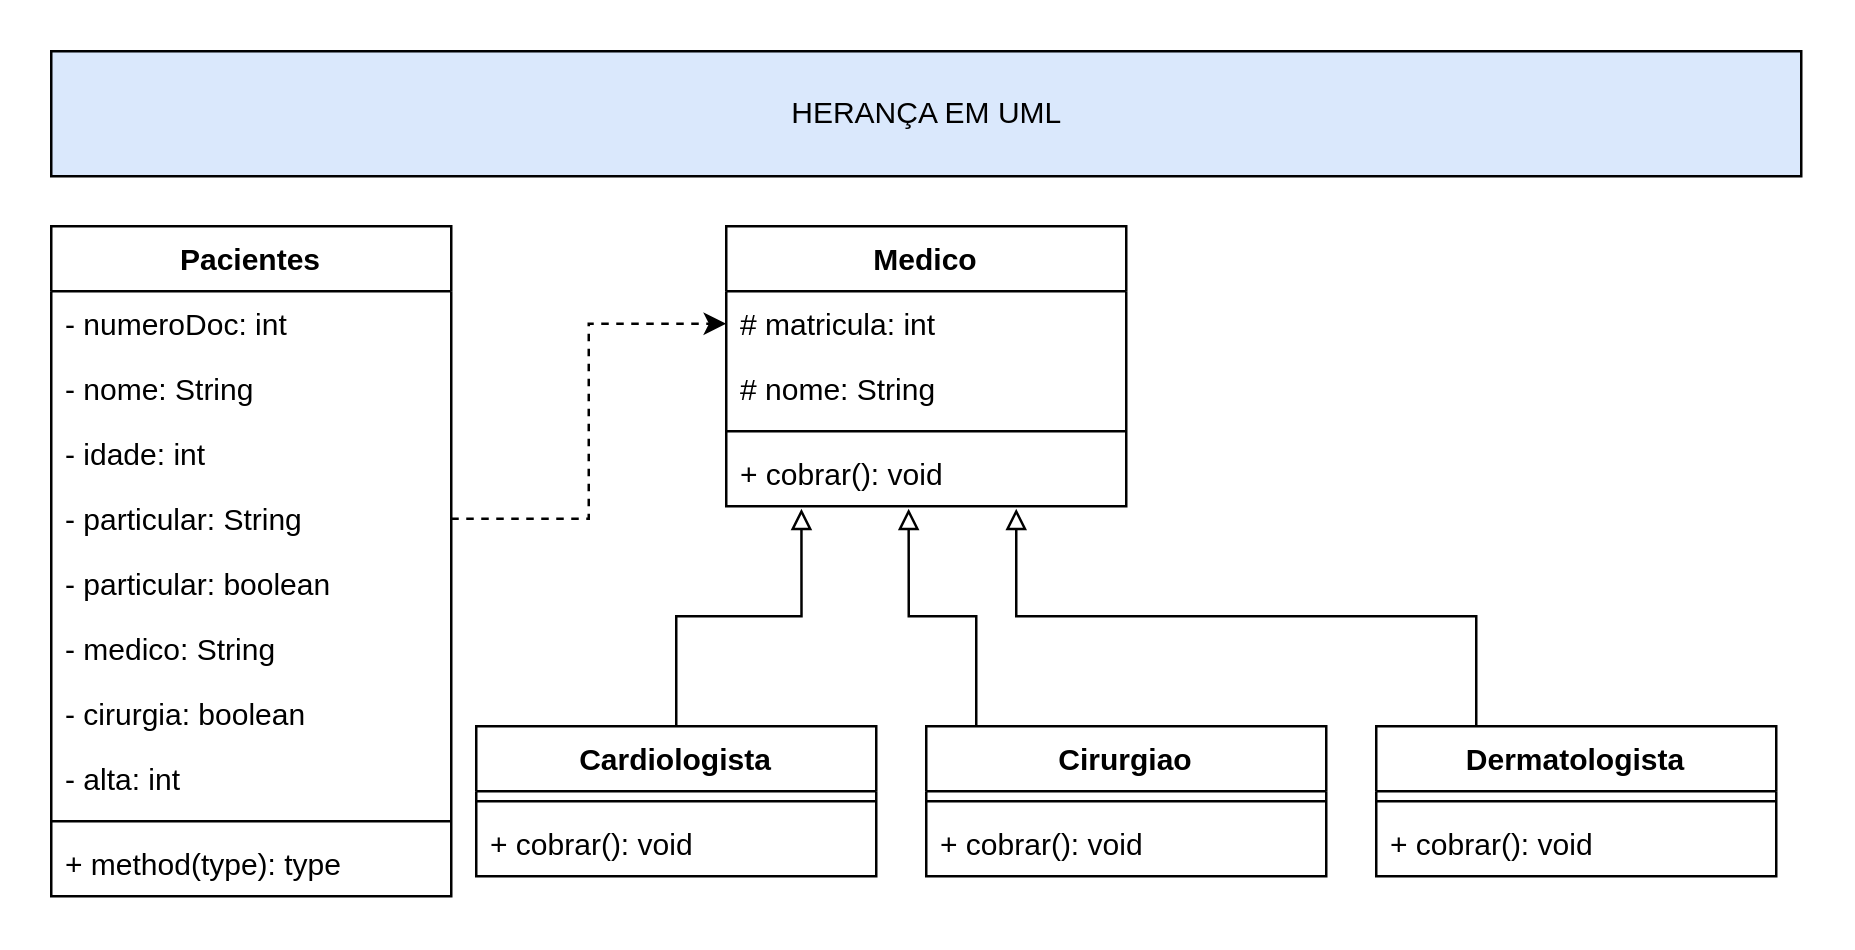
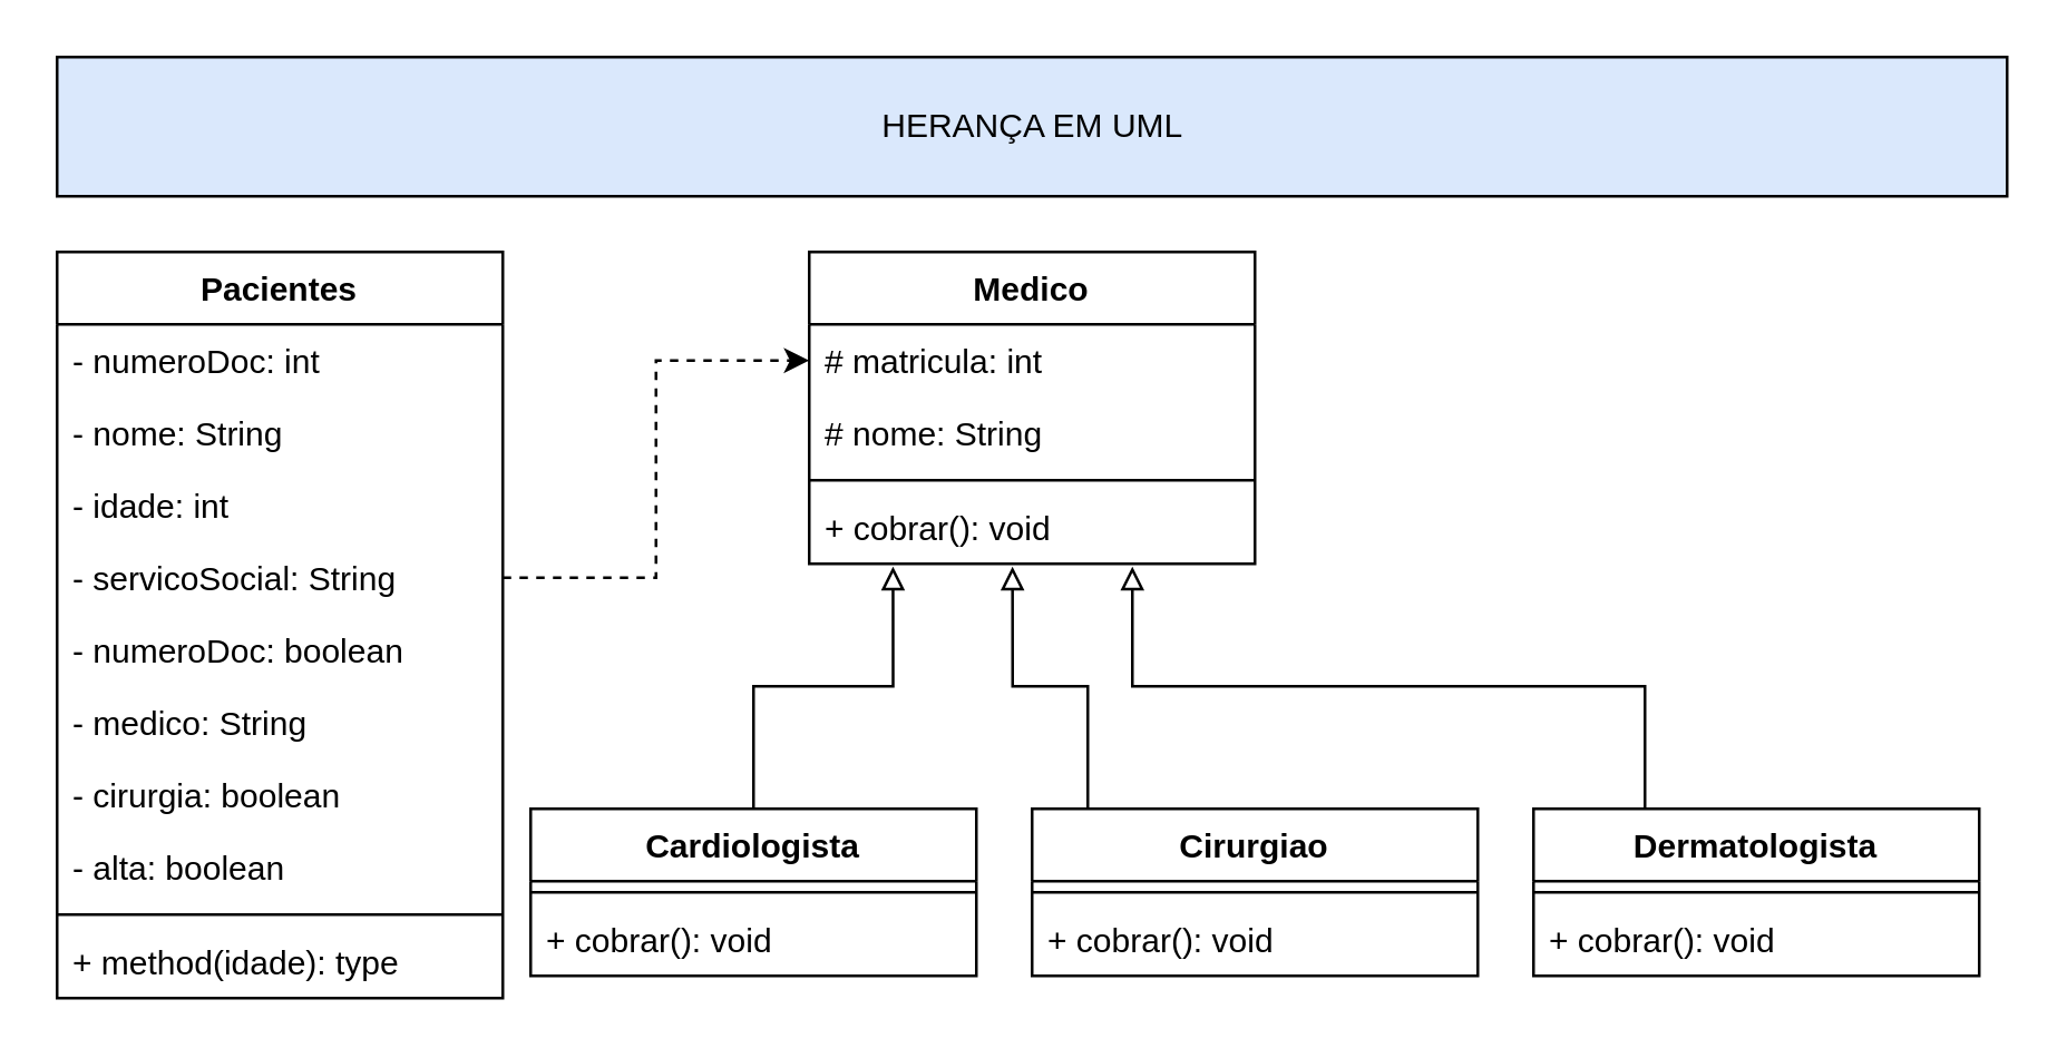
  <mxCell id="0" />
  <mxCell id="1" parent="0" />
  <mxCell id="2" value="Pacientes" style="swimlane;fontStyle=1;align=center;verticalAlign=top;childLayout=stackLayout;horizontal=1;startSize=26;horizontalStack=0;resizeParent=1;resizeParentMax=0;resizeLast=0;collapsible=1;marginBottom=0;" vertex="1" parent="1"><mxGeometry x="20" y="90" width="160" height="268" as="geometry" /></mxCell>
  <mxCell id="3" value="- numeroDoc: int" style="text;strokeColor=none;fillColor=none;align=left;verticalAlign=top;spacingLeft=4;spacingRight=4;overflow=hidden;rotatable=0;points=[[0,0.5],[1,0.5]];portConstraint=eastwest;" vertex="1" parent="2"><mxGeometry y="26" width="160" height="26" as="geometry" /></mxCell>
  <mxCell id="4" value="- nome: String" style="text;strokeColor=none;fillColor=none;align=left;verticalAlign=top;spacingLeft=4;spacingRight=4;overflow=hidden;rotatable=0;points=[[0,0.5],[1,0.5]];portConstraint=eastwest;" vertex="1" parent="2"><mxGeometry y="52" width="160" height="26" as="geometry" /></mxCell>
  <mxCell id="5" value="- idade: int" style="text;strokeColor=none;fillColor=none;align=left;verticalAlign=top;spacingLeft=4;spacingRight=4;overflow=hidden;rotatable=0;points=[[0,0.5],[1,0.5]];portConstraint=eastwest;" vertex="1" parent="2"><mxGeometry y="78" width="160" height="26" as="geometry" /></mxCell>
- <mxCell id="6" value="- particular: String" style="text;strokeColor=none;fillColor=none;align=left;verticalAlign=top;spacingLeft=4;spacingRight=4;overflow=hidden;rotatable=0;points=[[0,0.5],[1,0.5]];portConstraint=eastwest;" vertex="1" parent="2"><mxGeometry y="104" width="160" height="26" as="geometry" /></mxCell>
- <mxCell id="7" value="- particular: boolean" style="text;strokeColor=none;fillColor=none;align=left;verticalAlign=top;spacingLeft=4;spacingRight=4;overflow=hidden;rotatable=0;points=[[0,0.5],[1,0.5]];portConstraint=eastwest;" vertex="1" parent="2"><mxGeometry y="130" width="160" height="26" as="geometry" /></mxCell>
+ <mxCell id="6" value="- servicoSocial: String" style="text;strokeColor=none;fillColor=none;align=left;verticalAlign=top;spacingLeft=4;spacingRight=4;overflow=hidden;rotatable=0;points=[[0,0.5],[1,0.5]];portConstraint=eastwest;" vertex="1" parent="2"><mxGeometry y="104" width="160" height="26" as="geometry" /></mxCell>
+ <mxCell id="7" value="- numeroDoc: boolean" style="text;strokeColor=none;fillColor=none;align=left;verticalAlign=top;spacingLeft=4;spacingRight=4;overflow=hidden;rotatable=0;points=[[0,0.5],[1,0.5]];portConstraint=eastwest;" vertex="1" parent="2"><mxGeometry y="130" width="160" height="26" as="geometry" /></mxCell>
  <mxCell id="8" value="- medico: String" style="text;strokeColor=none;fillColor=none;align=left;verticalAlign=top;spacingLeft=4;spacingRight=4;overflow=hidden;rotatable=0;points=[[0,0.5],[1,0.5]];portConstraint=eastwest;" vertex="1" parent="2"><mxGeometry y="156" width="160" height="26" as="geometry" /></mxCell>
  <mxCell id="9" value="- cirurgia: boolean" style="text;strokeColor=none;fillColor=none;align=left;verticalAlign=top;spacingLeft=4;spacingRight=4;overflow=hidden;rotatable=0;points=[[0,0.5],[1,0.5]];portConstraint=eastwest;" vertex="1" parent="2"><mxGeometry y="182" width="160" height="26" as="geometry" /></mxCell>
- <mxCell id="10" value="- alta: int" style="text;strokeColor=none;fillColor=none;align=left;verticalAlign=top;spacingLeft=4;spacingRight=4;overflow=hidden;rotatable=0;points=[[0,0.5],[1,0.5]];portConstraint=eastwest;" vertex="1" parent="2"><mxGeometry y="208" width="160" height="26" as="geometry" /></mxCell>
+ <mxCell id="10" value="- alta: boolean" style="text;strokeColor=none;fillColor=none;align=left;verticalAlign=top;spacingLeft=4;spacingRight=4;overflow=hidden;rotatable=0;points=[[0,0.5],[1,0.5]];portConstraint=eastwest;" vertex="1" parent="2"><mxGeometry y="208" width="160" height="26" as="geometry" /></mxCell>
  <mxCell id="11" value="" style="line;strokeWidth=1;fillColor=none;align=left;verticalAlign=middle;spacingTop=-1;spacingLeft=3;spacingRight=3;rotatable=0;labelPosition=right;points=[];portConstraint=eastwest;" vertex="1" parent="2"><mxGeometry y="234" width="160" height="8" as="geometry" /></mxCell>
- <mxCell id="12" value="+ method(type): type" style="text;strokeColor=none;fillColor=none;align=left;verticalAlign=top;spacingLeft=4;spacingRight=4;overflow=hidden;rotatable=0;points=[[0,0.5],[1,0.5]];portConstraint=eastwest;" vertex="1" parent="2"><mxGeometry y="242" width="160" height="26" as="geometry" /></mxCell>
+ <mxCell id="12" value="+ method(idade): type" style="text;strokeColor=none;fillColor=none;align=left;verticalAlign=top;spacingLeft=4;spacingRight=4;overflow=hidden;rotatable=0;points=[[0,0.5],[1,0.5]];portConstraint=eastwest;" vertex="1" parent="2"><mxGeometry y="242" width="160" height="26" as="geometry" /></mxCell>
  <mxCell id="13" value="HERANÇA EM UML" style="html=1;fillColor=#dae8fc;" vertex="1" parent="1"><mxGeometry x="20" y="20" width="700" height="50" as="geometry" /></mxCell>
  <mxCell id="14" value="Medico" style="swimlane;fontStyle=1;align=center;verticalAlign=top;childLayout=stackLayout;horizontal=1;startSize=26;horizontalStack=0;resizeParent=1;resizeParentMax=0;resizeLast=0;collapsible=1;marginBottom=0;" vertex="1" parent="1"><mxGeometry x="290" y="90" width="160" height="112" as="geometry" /></mxCell>
  <mxCell id="15" value="# matricula: int" style="text;strokeColor=none;fillColor=none;align=left;verticalAlign=top;spacingLeft=4;spacingRight=4;overflow=hidden;rotatable=0;points=[[0,0.5],[1,0.5]];portConstraint=eastwest;" vertex="1" parent="14"><mxGeometry y="26" width="160" height="26" as="geometry" /></mxCell>
  <mxCell id="16" value="# nome: String" style="text;strokeColor=none;fillColor=none;align=left;verticalAlign=top;spacingLeft=4;spacingRight=4;overflow=hidden;rotatable=0;points=[[0,0.5],[1,0.5]];portConstraint=eastwest;" vertex="1" parent="14"><mxGeometry y="52" width="160" height="26" as="geometry" /></mxCell>
  <mxCell id="17" value="" style="line;strokeWidth=1;fillColor=none;align=left;verticalAlign=middle;spacingTop=-1;spacingLeft=3;spacingRight=3;rotatable=0;labelPosition=right;points=[];portConstraint=eastwest;" vertex="1" parent="14"><mxGeometry y="78" width="160" height="8" as="geometry" /></mxCell>
  <mxCell id="18" value="+ cobrar(): void" style="text;strokeColor=none;fillColor=none;align=left;verticalAlign=top;spacingLeft=4;spacingRight=4;overflow=hidden;rotatable=0;points=[[0,0.5],[1,0.5]];portConstraint=eastwest;" vertex="1" parent="14"><mxGeometry y="86" width="160" height="26" as="geometry" /></mxCell>
  <mxCell id="19" style="edgeStyle=orthogonalEdgeStyle;rounded=0;orthogonalLoop=1;jettySize=auto;html=1;exitX=0.5;exitY=0;exitDx=0;exitDy=0;entryX=0.188;entryY=1.038;entryDx=0;entryDy=0;entryPerimeter=0;endArrow=block;endFill=0;" edge="1" parent="1" source="20" target="18"><mxGeometry relative="1" as="geometry" /></mxCell>
  <mxCell id="20" value="Cardiologista" style="swimlane;fontStyle=1;align=center;verticalAlign=top;childLayout=stackLayout;horizontal=1;startSize=26;horizontalStack=0;resizeParent=1;resizeParentMax=0;resizeLast=0;collapsible=1;marginBottom=0;" vertex="1" parent="1"><mxGeometry x="190" y="290" width="160" height="60" as="geometry" /></mxCell>
  <mxCell id="21" value="" style="line;strokeWidth=1;fillColor=none;align=left;verticalAlign=middle;spacingTop=-1;spacingLeft=3;spacingRight=3;rotatable=0;labelPosition=right;points=[];portConstraint=eastwest;" vertex="1" parent="20"><mxGeometry y="26" width="160" height="8" as="geometry" /></mxCell>
  <mxCell id="22" value="+ cobrar(): void" style="text;strokeColor=none;fillColor=none;align=left;verticalAlign=top;spacingLeft=4;spacingRight=4;overflow=hidden;rotatable=0;points=[[0,0.5],[1,0.5]];portConstraint=eastwest;" vertex="1" parent="20"><mxGeometry y="34" width="160" height="26" as="geometry" /></mxCell>
  <mxCell id="23" style="edgeStyle=orthogonalEdgeStyle;rounded=0;orthogonalLoop=1;jettySize=auto;html=1;exitX=0.25;exitY=0;exitDx=0;exitDy=0;entryX=0.456;entryY=1.038;entryDx=0;entryDy=0;entryPerimeter=0;endArrow=block;endFill=0;" edge="1" parent="1" source="24" target="18"><mxGeometry relative="1" as="geometry"><Array as="points"><mxPoint x="390" y="290" /><mxPoint x="390" y="250" /><mxPoint x="390" y="246" /><mxPoint x="363" y="246" /></Array></mxGeometry></mxCell>
  <mxCell id="24" value="Cirurgiao" style="swimlane;fontStyle=1;align=center;verticalAlign=top;childLayout=stackLayout;horizontal=1;startSize=26;horizontalStack=0;resizeParent=1;resizeParentMax=0;resizeLast=0;collapsible=1;marginBottom=0;" vertex="1" parent="1"><mxGeometry x="370" y="290" width="160" height="60" as="geometry" /></mxCell>
  <mxCell id="25" value="" style="line;strokeWidth=1;fillColor=none;align=left;verticalAlign=middle;spacingTop=-1;spacingLeft=3;spacingRight=3;rotatable=0;labelPosition=right;points=[];portConstraint=eastwest;" vertex="1" parent="24"><mxGeometry y="26" width="160" height="8" as="geometry" /></mxCell>
  <mxCell id="26" value="+ cobrar(): void" style="text;strokeColor=none;fillColor=none;align=left;verticalAlign=top;spacingLeft=4;spacingRight=4;overflow=hidden;rotatable=0;points=[[0,0.5],[1,0.5]];portConstraint=eastwest;" vertex="1" parent="24"><mxGeometry y="34" width="160" height="26" as="geometry" /></mxCell>
  <mxCell id="27" style="edgeStyle=orthogonalEdgeStyle;rounded=0;orthogonalLoop=1;jettySize=auto;html=1;exitX=0.25;exitY=0;exitDx=0;exitDy=0;entryX=0.725;entryY=1.038;entryDx=0;entryDy=0;entryPerimeter=0;endArrow=block;endFill=0;" edge="1" parent="1" source="28" target="18"><mxGeometry relative="1" as="geometry"><Array as="points"><mxPoint x="590" y="246" /><mxPoint x="406" y="246" /></Array></mxGeometry></mxCell>
  <mxCell id="28" value="Dermatologista" style="swimlane;fontStyle=1;align=center;verticalAlign=top;childLayout=stackLayout;horizontal=1;startSize=26;horizontalStack=0;resizeParent=1;resizeParentMax=0;resizeLast=0;collapsible=1;marginBottom=0;" vertex="1" parent="1"><mxGeometry x="550" y="290" width="160" height="60" as="geometry" /></mxCell>
  <mxCell id="29" value="" style="line;strokeWidth=1;fillColor=none;align=left;verticalAlign=middle;spacingTop=-1;spacingLeft=3;spacingRight=3;rotatable=0;labelPosition=right;points=[];portConstraint=eastwest;" vertex="1" parent="28"><mxGeometry y="26" width="160" height="8" as="geometry" /></mxCell>
  <mxCell id="30" value="+ cobrar(): void" style="text;strokeColor=none;fillColor=none;align=left;verticalAlign=top;spacingLeft=4;spacingRight=4;overflow=hidden;rotatable=0;points=[[0,0.5],[1,0.5]];portConstraint=eastwest;" vertex="1" parent="28"><mxGeometry y="34" width="160" height="26" as="geometry" /></mxCell>
  <mxCell id="31" style="edgeStyle=orthogonalEdgeStyle;rounded=0;orthogonalLoop=1;jettySize=auto;html=1;exitX=1;exitY=0.5;exitDx=0;exitDy=0;entryX=0;entryY=0.5;entryDx=0;entryDy=0;endArrow=classic;endFill=1;dashed=1;" edge="1" parent="1" source="6" target="15"><mxGeometry relative="1" as="geometry" /></mxCell>
